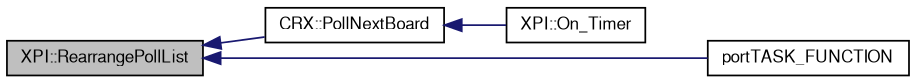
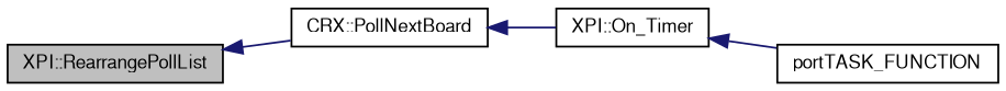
  digraph {
    rankdir=LR
    node [color=black fontname=FreeSans fontsize=10 shape=record]
    edge [color=midnightblue dir=back fontname=FreeSans fontsize=10 labelfontname=FreeSans labelfontsize=10 style=solid]
    n1 [fillcolor=grey75 fontcolor=black height=0.2 label="XPI::RearrangePollList" style=filled width=0.4]
    n2 [height=0.2 label="CRX::PollNextBoard" width=0.4]
    n3 [height=0.2 label="XPI::On_Timer" width=0.4]
    n4 [height=0.2 label=portTASK_FUNCTION width=0.4]
    n1 -> n2
    n2 -> n3
-   n1 -> n4
+   n3 -> n4
  }
